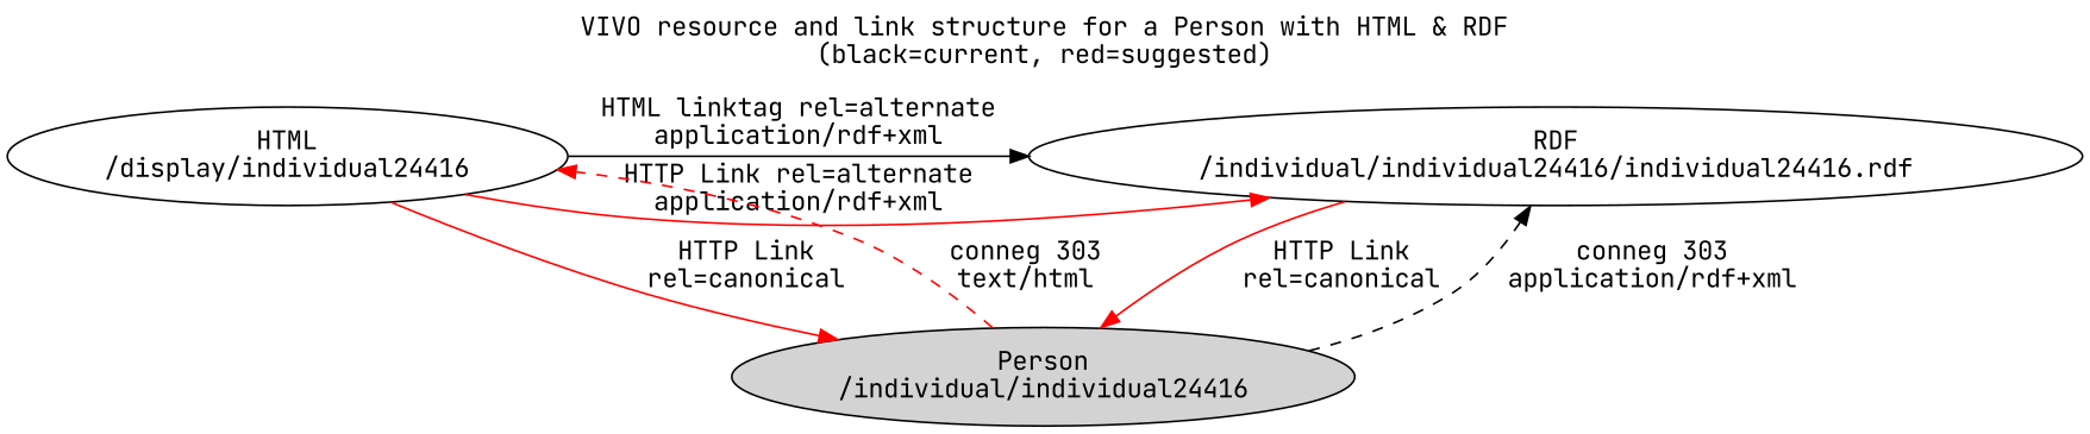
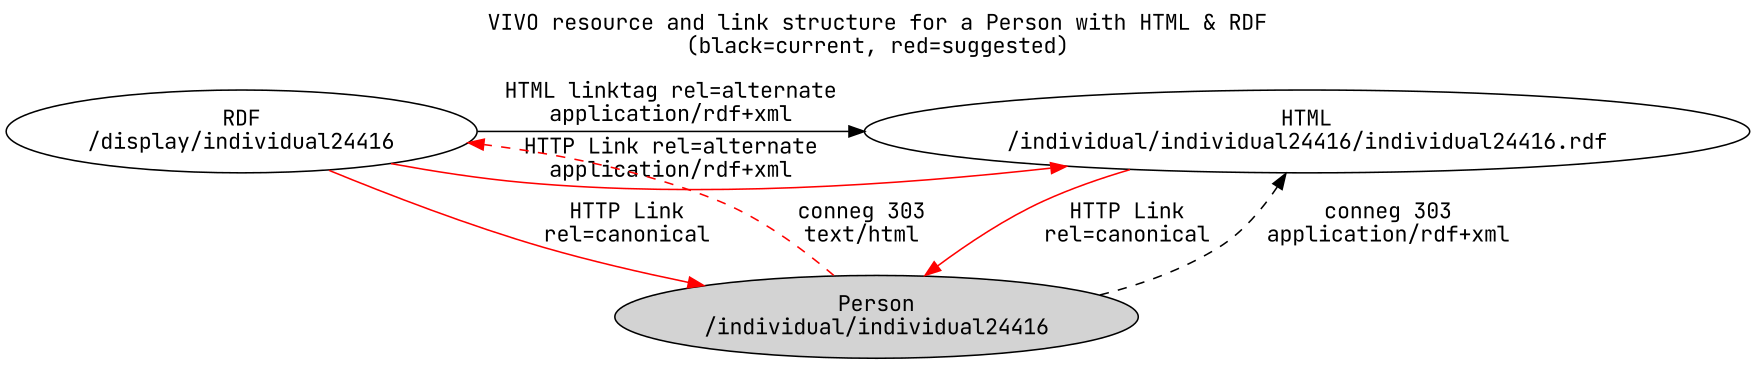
  digraph {
    fontname="JetBrains Mono"
    label="VIVO resource and link structure for a Person with HTML & RDF\n(black=current, red=suggested)\n\n"
    labelloc=t
    nodesep=0.5
    node [fontname="JetBrains Mono"]
    edge [fontname="JetBrains Mono" color=red]
-   n1 [label="HTML\n/display/individual24416"]
-   n2 [label="RDF\n/individual/individual24416/individual24416.rdf"]
+   n1 [label="RDF\n/display/individual24416"]
+   n2 [label="HTML\n/individual/individual24416/individual24416.rdf"]
    n3 [label="Person\n/individual/individual24416" style=filled]
    subgraph sub_1 {
      rank=same
      n1
      n2
    }
    n1 -> n2 [label="HTML linktag rel=alternate\napplication/rdf+xml" color=""]
    n1 -> n2 [label="HTTP Link rel=alternate\napplication/rdf+xml"]
    n1 -> n3 [label="HTTP Link\nrel=canonical"]
    n2 -> n3 [label="HTTP Link\nrel=canonical"]
    n3 -> n1 [label="conneg 303\ntext/html" style=dashed]
    n3 -> n2 [label="conneg 303\napplication/rdf+xml" style=dashed color=""]
  }
